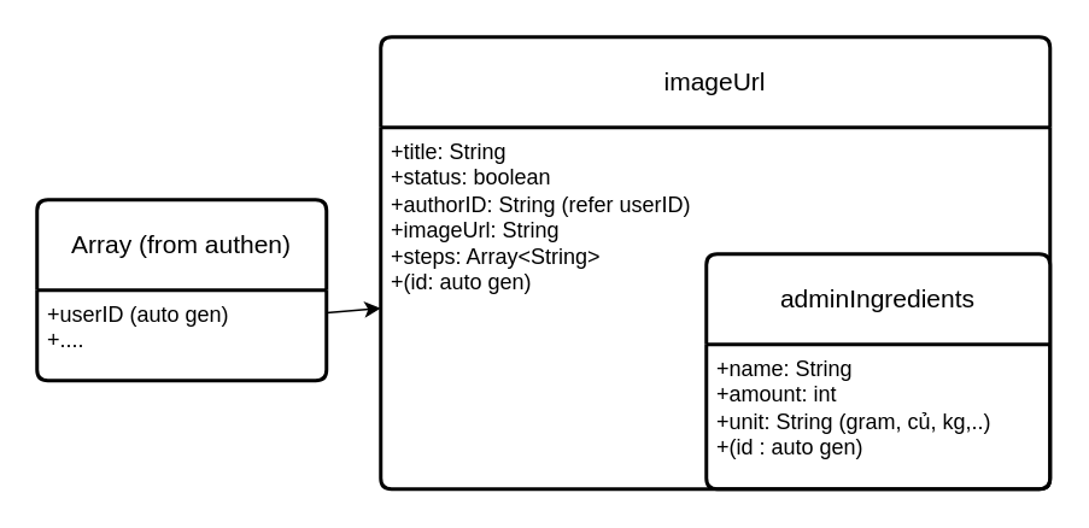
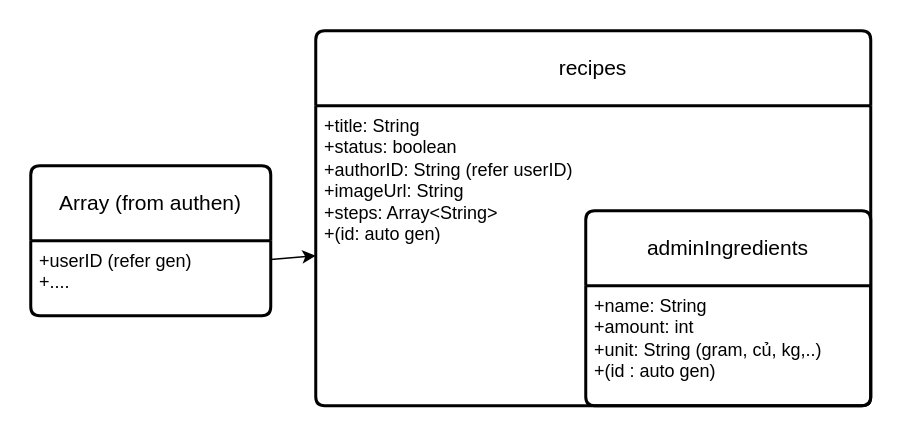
  <mxCell id="0" />
  <mxCell id="1" parent="0" />
- <mxCell id="2" value="imageUrl" style="swimlane;childLayout=stackLayout;horizontal=1;startSize=50;horizontalStack=0;rounded=1;fontSize=14;fontStyle=0;strokeWidth=2;resizeParent=0;resizeLast=1;shadow=0;dashed=0;align=center;arcSize=4;whiteSpace=wrap;html=1;" parent="1" vertex="1"><mxGeometry x="210" y="20" width="370" height="250" as="geometry" /></mxCell>
+ <mxCell id="2" value="recipes" style="swimlane;childLayout=stackLayout;horizontal=1;startSize=50;horizontalStack=0;rounded=1;fontSize=14;fontStyle=0;strokeWidth=2;resizeParent=0;resizeLast=1;shadow=0;dashed=0;align=center;arcSize=4;whiteSpace=wrap;html=1;" parent="1" vertex="1"><mxGeometry x="210" y="20" width="370" height="250" as="geometry" /></mxCell>
  <mxCell id="3" value="+title: String&lt;div&gt;+status: boolean&lt;/div&gt;&lt;div&gt;+authorID: String (refer userID)&lt;/div&gt;&lt;div&gt;+imageUrl: String&lt;/div&gt;&lt;div&gt;+steps: Array&amp;lt;String&amp;gt;&lt;/div&gt;&lt;div&gt;+(id: auto gen)&lt;/div&gt;" style="align=left;strokeColor=none;fillColor=none;spacingLeft=4;fontSize=12;verticalAlign=top;resizable=0;rotatable=0;part=1;html=1;" parent="2" vertex="1"><mxGeometry y="50" width="370" height="200" as="geometry" /></mxCell>
  <mxCell id="4" value="Array (from authen)" style="swimlane;childLayout=stackLayout;horizontal=1;startSize=50;horizontalStack=0;rounded=1;fontSize=14;fontStyle=0;strokeWidth=2;resizeParent=0;resizeLast=1;shadow=0;dashed=0;align=center;arcSize=4;whiteSpace=wrap;html=1;" parent="1" vertex="1"><mxGeometry x="20" y="110" width="160" height="100" as="geometry" /></mxCell>
- <mxCell id="5" value="+userID (auto gen)&lt;div&gt;+....&lt;/div&gt;" style="align=left;strokeColor=none;fillColor=none;spacingLeft=4;fontSize=12;verticalAlign=top;resizable=0;rotatable=0;part=1;html=1;" parent="4" vertex="1"><mxGeometry y="50" width="160" height="50" as="geometry" /></mxCell>
+ <mxCell id="5" value="+userID (refer gen)&lt;div&gt;+....&lt;/div&gt;" style="align=left;strokeColor=none;fillColor=none;spacingLeft=4;fontSize=12;verticalAlign=top;resizable=0;rotatable=0;part=1;html=1;" parent="4" vertex="1"><mxGeometry y="50" width="160" height="50" as="geometry" /></mxCell>
  <mxCell id="6" value="adminIngredients" style="swimlane;childLayout=stackLayout;horizontal=1;startSize=50;horizontalStack=0;rounded=1;fontSize=14;fontStyle=0;strokeWidth=2;resizeParent=0;resizeLast=1;shadow=0;dashed=0;align=center;arcSize=4;whiteSpace=wrap;html=1;" parent="1" vertex="1"><mxGeometry x="390" y="140" width="190" height="130" as="geometry" /></mxCell>
  <mxCell id="7" value="+name: String&lt;div&gt;+amount: int&lt;/div&gt;&lt;div&gt;+unit: String (gram, củ, kg,..)&lt;/div&gt;&lt;div&gt;+(id : auto gen)&lt;/div&gt;" style="align=left;strokeColor=none;fillColor=none;spacingLeft=4;fontSize=12;verticalAlign=top;resizable=0;rotatable=0;part=1;html=1;" parent="6" vertex="1"><mxGeometry y="50" width="190" height="80" as="geometry" /></mxCell>
  <mxCell id="8" style="edgeStyle=none;html=1;exitX=1;exitY=0.25;exitDx=0;exitDy=0;entryX=0;entryY=0.5;entryDx=0;entryDy=0;" parent="1" source="5" target="3" edge="1"><mxGeometry relative="1" as="geometry" /></mxCell>
